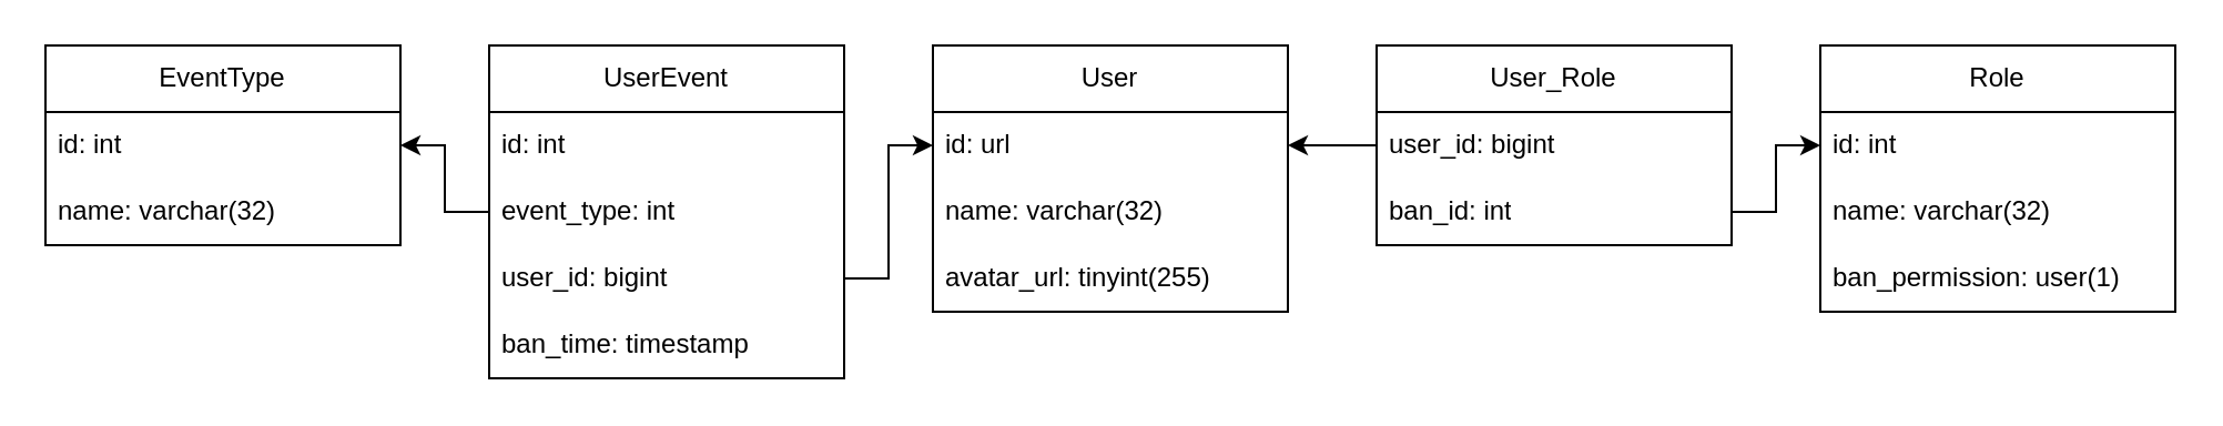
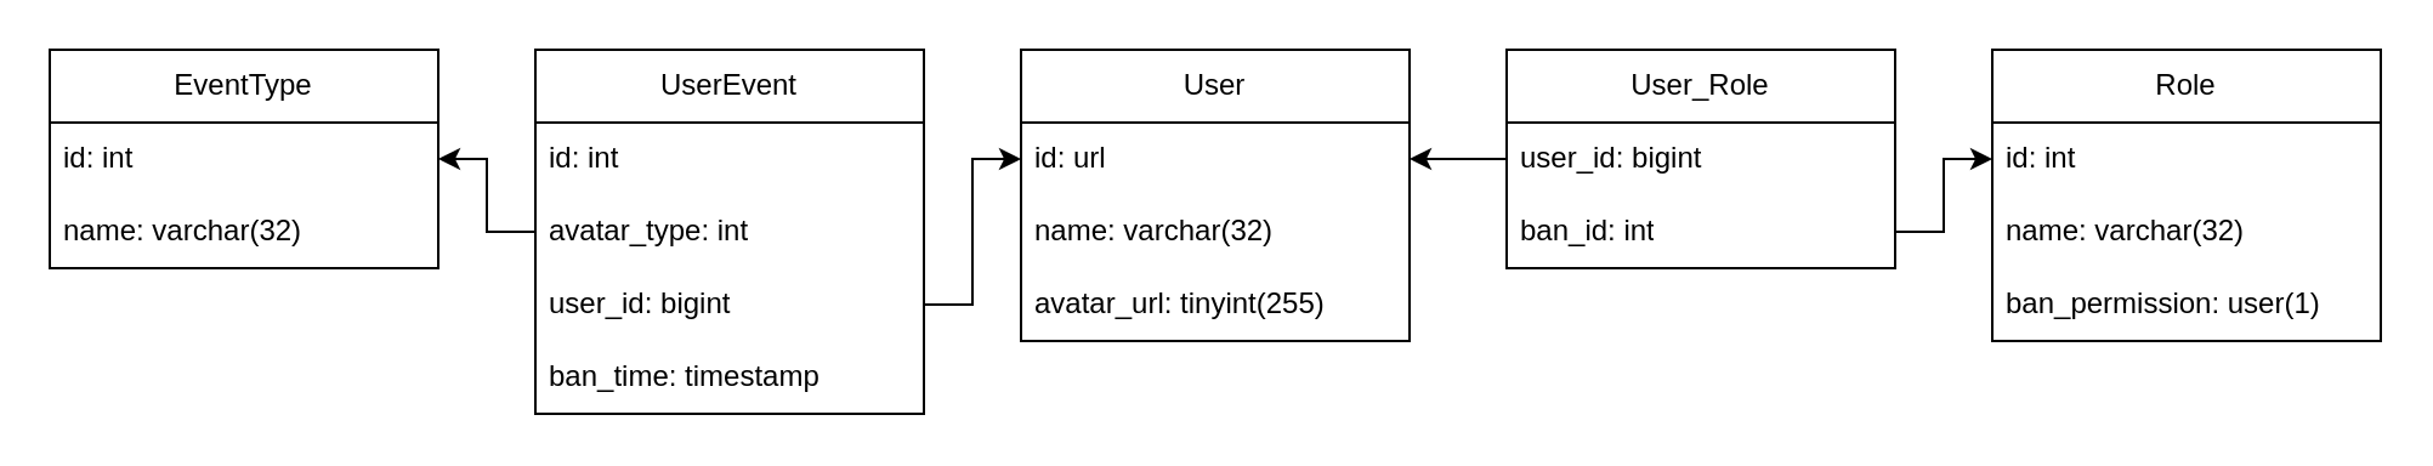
  <mxCell id="0" />
  <mxCell id="1" parent="0" />
  <mxCell id="2" value="User" style="swimlane;fontStyle=0;childLayout=stackLayout;horizontal=1;startSize=30;horizontalStack=0;resizeParent=1;resizeParentMax=0;resizeLast=0;collapsible=1;marginBottom=0;whiteSpace=wrap;html=1;" vertex="1" parent="1"><mxGeometry x="420" y="20" width="160" height="120" as="geometry" /></mxCell>
  <mxCell id="3" value="id: url" style="text;strokeColor=none;fillColor=none;align=left;verticalAlign=middle;spacingLeft=4;spacingRight=4;overflow=hidden;points=[[0,0.5],[1,0.5]];portConstraint=eastwest;rotatable=0;whiteSpace=wrap;html=1;" vertex="1" parent="2"><mxGeometry y="30" width="160" height="30" as="geometry" /></mxCell>
  <mxCell id="4" value="name: varchar(32)" style="text;strokeColor=none;fillColor=none;align=left;verticalAlign=middle;spacingLeft=4;spacingRight=4;overflow=hidden;points=[[0,0.5],[1,0.5]];portConstraint=eastwest;rotatable=0;whiteSpace=wrap;html=1;" vertex="1" parent="2"><mxGeometry y="60" width="160" height="30" as="geometry" /></mxCell>
  <mxCell id="5" value="avatar_url: tinyint(255)" style="text;strokeColor=none;fillColor=none;align=left;verticalAlign=middle;spacingLeft=4;spacingRight=4;overflow=hidden;points=[[0,0.5],[1,0.5]];portConstraint=eastwest;rotatable=0;whiteSpace=wrap;html=1;" vertex="1" parent="2"><mxGeometry y="90" width="160" height="30" as="geometry" /></mxCell>
  <mxCell id="6" value="Role" style="swimlane;fontStyle=0;childLayout=stackLayout;horizontal=1;startSize=30;horizontalStack=0;resizeParent=1;resizeParentMax=0;resizeLast=0;collapsible=1;marginBottom=0;whiteSpace=wrap;html=1;" vertex="1" parent="1"><mxGeometry x="820" y="20" width="160" height="120" as="geometry" /></mxCell>
  <mxCell id="7" value="id: int" style="text;strokeColor=none;fillColor=none;align=left;verticalAlign=middle;spacingLeft=4;spacingRight=4;overflow=hidden;points=[[0,0.5],[1,0.5]];portConstraint=eastwest;rotatable=0;whiteSpace=wrap;html=1;" vertex="1" parent="6"><mxGeometry y="30" width="160" height="30" as="geometry" /></mxCell>
  <mxCell id="8" value="name: varchar(32)" style="text;strokeColor=none;fillColor=none;align=left;verticalAlign=middle;spacingLeft=4;spacingRight=4;overflow=hidden;points=[[0,0.5],[1,0.5]];portConstraint=eastwest;rotatable=0;whiteSpace=wrap;html=1;" vertex="1" parent="6"><mxGeometry y="60" width="160" height="30" as="geometry" /></mxCell>
  <mxCell id="9" value="ban_permission: user(1)" style="text;strokeColor=none;fillColor=none;align=left;verticalAlign=middle;spacingLeft=4;spacingRight=4;overflow=hidden;points=[[0,0.5],[1,0.5]];portConstraint=eastwest;rotatable=0;whiteSpace=wrap;html=1;" vertex="1" parent="6"><mxGeometry y="90" width="160" height="30" as="geometry" /></mxCell>
  <mxCell id="10" value="User_Role" style="swimlane;fontStyle=0;childLayout=stackLayout;horizontal=1;startSize=30;horizontalStack=0;resizeParent=1;resizeParentMax=0;resizeLast=0;collapsible=1;marginBottom=0;whiteSpace=wrap;html=1;" vertex="1" parent="1"><mxGeometry x="620" y="20" width="160" height="90" as="geometry" /></mxCell>
  <mxCell id="11" value="user_id: bigint" style="text;strokeColor=none;fillColor=none;align=left;verticalAlign=middle;spacingLeft=4;spacingRight=4;overflow=hidden;points=[[0,0.5],[1,0.5]];portConstraint=eastwest;rotatable=0;whiteSpace=wrap;html=1;" vertex="1" parent="10"><mxGeometry y="30" width="160" height="30" as="geometry" /></mxCell>
  <mxCell id="12" value="ban_id: int" style="text;strokeColor=none;fillColor=none;align=left;verticalAlign=middle;spacingLeft=4;spacingRight=4;overflow=hidden;points=[[0,0.5],[1,0.5]];portConstraint=eastwest;rotatable=0;whiteSpace=wrap;html=1;" vertex="1" parent="10"><mxGeometry y="60" width="160" height="30" as="geometry" /></mxCell>
  <mxCell id="13" style="edgeStyle=orthogonalEdgeStyle;rounded=0;orthogonalLoop=1;jettySize=auto;html=1;entryX=1;entryY=0.5;entryDx=0;entryDy=0;" edge="1" parent="1" source="11" target="3"><mxGeometry relative="1" as="geometry" /></mxCell>
  <mxCell id="14" style="edgeStyle=orthogonalEdgeStyle;rounded=0;orthogonalLoop=1;jettySize=auto;html=1;entryX=0;entryY=0.5;entryDx=0;entryDy=0;" edge="1" parent="1" source="12" target="7"><mxGeometry relative="1" as="geometry" /></mxCell>
  <mxCell id="15" value="EventType" style="swimlane;fontStyle=0;childLayout=stackLayout;horizontal=1;startSize=30;horizontalStack=0;resizeParent=1;resizeParentMax=0;resizeLast=0;collapsible=1;marginBottom=0;whiteSpace=wrap;html=1;" vertex="1" parent="1"><mxGeometry x="20" y="20" width="160" height="90" as="geometry" /></mxCell>
  <mxCell id="16" value="id: int" style="text;strokeColor=none;fillColor=none;align=left;verticalAlign=middle;spacingLeft=4;spacingRight=4;overflow=hidden;points=[[0,0.5],[1,0.5]];portConstraint=eastwest;rotatable=0;whiteSpace=wrap;html=1;" vertex="1" parent="15"><mxGeometry y="30" width="160" height="30" as="geometry" /></mxCell>
  <mxCell id="17" value="name: varchar(32)" style="text;strokeColor=none;fillColor=none;align=left;verticalAlign=middle;spacingLeft=4;spacingRight=4;overflow=hidden;points=[[0,0.5],[1,0.5]];portConstraint=eastwest;rotatable=0;whiteSpace=wrap;html=1;" vertex="1" parent="15"><mxGeometry y="60" width="160" height="30" as="geometry" /></mxCell>
  <mxCell id="18" value="UserEvent" style="swimlane;fontStyle=0;childLayout=stackLayout;horizontal=1;startSize=30;horizontalStack=0;resizeParent=1;resizeParentMax=0;resizeLast=0;collapsible=1;marginBottom=0;whiteSpace=wrap;html=1;" vertex="1" parent="1"><mxGeometry x="220" y="20" width="160" height="150" as="geometry" /></mxCell>
  <mxCell id="19" value="id: int" style="text;strokeColor=none;fillColor=none;align=left;verticalAlign=middle;spacingLeft=4;spacingRight=4;overflow=hidden;points=[[0,0.5],[1,0.5]];portConstraint=eastwest;rotatable=0;whiteSpace=wrap;html=1;" vertex="1" parent="18"><mxGeometry y="30" width="160" height="30" as="geometry" /></mxCell>
- <mxCell id="20" value="event_type: int" style="text;strokeColor=none;fillColor=none;align=left;verticalAlign=middle;spacingLeft=4;spacingRight=4;overflow=hidden;points=[[0,0.5],[1,0.5]];portConstraint=eastwest;rotatable=0;whiteSpace=wrap;html=1;" vertex="1" parent="18"><mxGeometry y="60" width="160" height="30" as="geometry" /></mxCell>
+ <mxCell id="20" value="avatar_type: int" style="text;strokeColor=none;fillColor=none;align=left;verticalAlign=middle;spacingLeft=4;spacingRight=4;overflow=hidden;points=[[0,0.5],[1,0.5]];portConstraint=eastwest;rotatable=0;whiteSpace=wrap;html=1;" vertex="1" parent="18"><mxGeometry y="60" width="160" height="30" as="geometry" /></mxCell>
  <mxCell id="21" value="user_id: bigint" style="text;strokeColor=none;fillColor=none;align=left;verticalAlign=middle;spacingLeft=4;spacingRight=4;overflow=hidden;points=[[0,0.5],[1,0.5]];portConstraint=eastwest;rotatable=0;whiteSpace=wrap;html=1;" vertex="1" parent="18"><mxGeometry y="90" width="160" height="30" as="geometry" /></mxCell>
  <mxCell id="22" value="ban_time: timestamp" style="text;strokeColor=none;fillColor=none;align=left;verticalAlign=middle;spacingLeft=4;spacingRight=4;overflow=hidden;points=[[0,0.5],[1,0.5]];portConstraint=eastwest;rotatable=0;whiteSpace=wrap;html=1;" vertex="1" parent="18"><mxGeometry y="120" width="160" height="30" as="geometry" /></mxCell>
  <mxCell id="23" style="edgeStyle=orthogonalEdgeStyle;rounded=0;orthogonalLoop=1;jettySize=auto;html=1;entryX=1;entryY=0.5;entryDx=0;entryDy=0;" edge="1" parent="1" source="20" target="16"><mxGeometry relative="1" as="geometry" /></mxCell>
  <mxCell id="24" style="edgeStyle=orthogonalEdgeStyle;rounded=0;orthogonalLoop=1;jettySize=auto;html=1;" edge="1" parent="1" source="21" target="3"><mxGeometry relative="1" as="geometry" /></mxCell>
